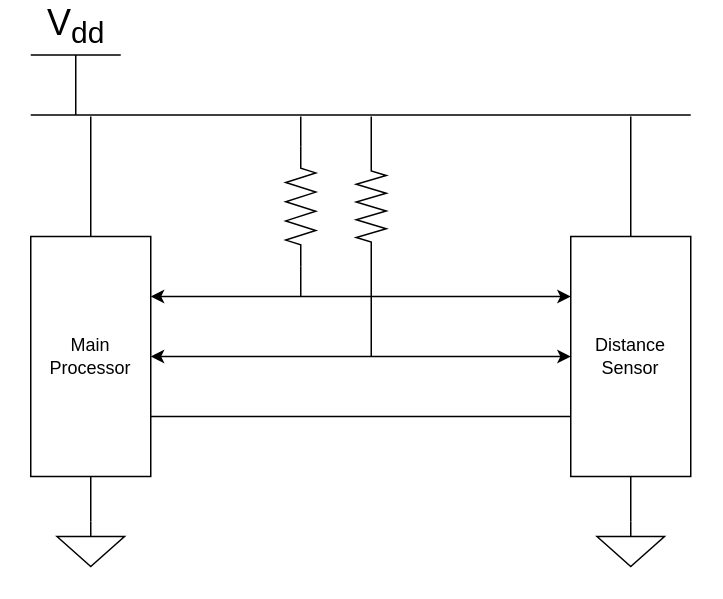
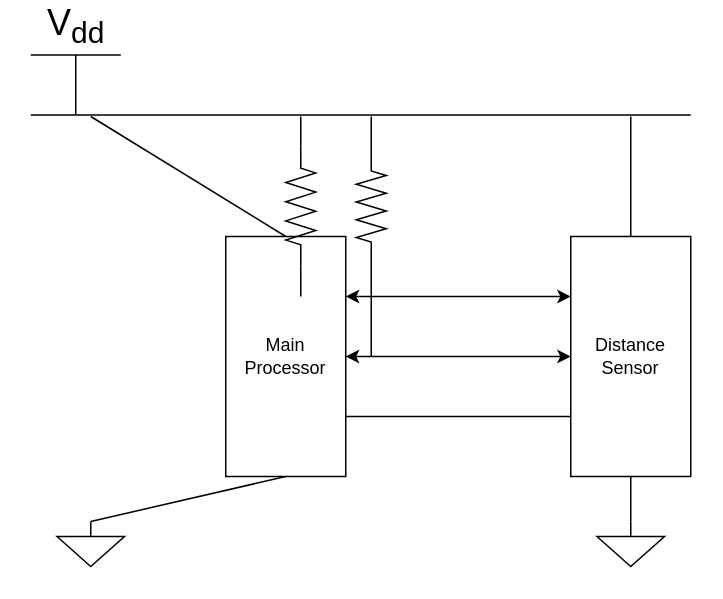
  <mxCell id="0" />
  <mxCell id="1" parent="0" />
- <mxCell id="2" value="Main Processor" style="rounded=0;whiteSpace=wrap;html=1;" vertex="1" parent="1"><mxGeometry x="20" y="141" width="80" height="160" as="geometry" /></mxCell>
+ <mxCell id="2" value="Main Processor" style="rounded=0;whiteSpace=wrap;html=1;" vertex="1" parent="1"><mxGeometry x="150" y="141" width="80" height="160" as="geometry" /></mxCell>
  <mxCell id="3" value="" style="endArrow=classic;startArrow=classic;html=1;entryX=0;entryY=0.25;entryDx=0;entryDy=0;exitX=1;exitY=0.25;exitDx=0;exitDy=0;" edge="1" parent="1" source="2" target="12"><mxGeometry width="50" height="50" relative="1" as="geometry"><mxPoint x="150" y="181" as="sourcePoint" /><mxPoint x="150" y="131" as="targetPoint" /></mxGeometry></mxCell>
  <mxCell id="4" value="" style="endArrow=none;html=1;" edge="1" parent="1"><mxGeometry width="50" height="50" relative="1" as="geometry"><mxPoint x="460" y="60" as="sourcePoint" /><mxPoint x="20" y="60" as="targetPoint" /></mxGeometry></mxCell>
  <mxCell id="5" value="" style="pointerEvents=1;verticalLabelPosition=bottom;shadow=0;dashed=0;align=center;html=1;verticalAlign=top;shape=mxgraph.electrical.resistors.resistor_2;rotation=-90;" vertex="1" parent="1"><mxGeometry x="210" y="111" width="74" height="20" as="geometry" /></mxCell>
  <mxCell id="6" value="" style="pointerEvents=1;verticalLabelPosition=bottom;shadow=0;dashed=0;align=center;html=1;verticalAlign=top;shape=mxgraph.electrical.resistors.resistor_2;rotation=-90;" vertex="1" parent="1"><mxGeometry x="160" y="111" width="80" height="20" as="geometry" /></mxCell>
  <mxCell id="7" value="V&lt;sub&gt;dd&lt;/sub&gt;" style="verticalLabelPosition=top;verticalAlign=bottom;shape=mxgraph.electrical.signal_sources.vdd;shadow=0;dashed=0;align=center;strokeWidth=1;fontSize=24;html=1;flipV=1;" vertex="1" parent="1"><mxGeometry x="20" y="20" width="60" height="40" as="geometry" /></mxCell>
  <mxCell id="8" value="" style="pointerEvents=1;verticalLabelPosition=bottom;shadow=0;dashed=0;align=center;html=1;verticalAlign=top;shape=mxgraph.electrical.signal_sources.signal_ground;" vertex="1" parent="1"><mxGeometry x="37.5" y="331" width="45" height="30" as="geometry" /></mxCell>
  <mxCell id="9" value="" style="pointerEvents=1;verticalLabelPosition=bottom;shadow=0;dashed=0;align=center;html=1;verticalAlign=top;shape=mxgraph.electrical.signal_sources.signal_ground;" vertex="1" parent="1"><mxGeometry x="397.5" y="331" width="45" height="30" as="geometry" /></mxCell>
  <mxCell id="10" value="" style="endArrow=none;html=1;exitX=0.5;exitY=0;exitDx=0;exitDy=0;" edge="1" parent="1" source="2"><mxGeometry width="50" height="50" relative="1" as="geometry"><mxPoint x="290" y="301" as="sourcePoint" /><mxPoint x="60" as="targetPoint" y="61" /></mxGeometry></mxCell>
  <mxCell id="11" value="" style="endArrow=none;html=1;entryX=0.5;entryY=1;entryDx=0;entryDy=0;exitX=0.5;exitY=0;exitDx=0;exitDy=0;exitPerimeter=0;" edge="1" parent="1" source="8" target="2"><mxGeometry width="50" height="50" relative="1" as="geometry"><mxPoint x="290" y="301" as="sourcePoint" /><mxPoint x="340" y="251" as="targetPoint" /></mxGeometry></mxCell>
  <mxCell id="12" value="&lt;div&gt;Distance Sensor&lt;/div&gt;" style="rounded=0;whiteSpace=wrap;html=1;" vertex="1" parent="1"><mxGeometry x="380" y="141" width="80" height="160" as="geometry" /></mxCell>
  <mxCell id="13" value="" style="endArrow=none;html=1;entryX=0.5;entryY=0;entryDx=0;entryDy=0;" edge="1" parent="1" target="12"><mxGeometry width="50" height="50" relative="1" as="geometry"><mxPoint x="420" as="sourcePoint" y="61" /><mxPoint x="340" y="221" as="targetPoint" /></mxGeometry></mxCell>
  <mxCell id="14" value="" style="endArrow=classic;startArrow=classic;html=1;entryX=0;entryY=0.5;entryDx=0;entryDy=0;" edge="1" parent="1" source="2" target="12"><mxGeometry width="50" height="50" relative="1" as="geometry"><mxPoint x="290" y="271" as="sourcePoint" /><mxPoint x="340" y="221" as="targetPoint" /></mxGeometry></mxCell>
  <mxCell id="15" value="" style="endArrow=none;html=1;exitX=1;exitY=0.75;exitDx=0;exitDy=0;entryX=0;entryY=0.75;entryDx=0;entryDy=0;" edge="1" parent="1" source="2" target="12"><mxGeometry width="50" height="50" relative="1" as="geometry"><mxPoint x="290" y="271" as="sourcePoint" /><mxPoint x="340" y="221" as="targetPoint" /></mxGeometry></mxCell>
  <mxCell id="16" value="" style="endArrow=none;html=1;entryX=1;entryY=0.5;entryDx=0;entryDy=0;entryPerimeter=0;" edge="1" parent="1" target="6"><mxGeometry width="50" height="50" relative="1" as="geometry"><mxPoint x="200" as="sourcePoint" y="61" /><mxPoint x="340" y="221" as="targetPoint" /></mxGeometry></mxCell>
  <mxCell id="17" value="" style="endArrow=none;html=1;entryX=1;entryY=0.5;entryDx=0;entryDy=0;entryPerimeter=0;" edge="1" parent="1" target="5"><mxGeometry width="50" height="50" relative="1" as="geometry"><mxPoint x="247" as="sourcePoint" y="61" /><mxPoint x="340" y="221" as="targetPoint" /></mxGeometry></mxCell>
  <mxCell id="18" value="" style="endArrow=none;html=1;entryX=0;entryY=0.5;entryDx=0;entryDy=0;entryPerimeter=0;" edge="1" parent="1" target="6"><mxGeometry width="50" height="50" relative="1" as="geometry"><mxPoint x="200" y="181" as="sourcePoint" /><mxPoint x="340" y="221" as="targetPoint" /></mxGeometry></mxCell>
  <mxCell id="19" value="" style="endArrow=none;html=1;entryX=0;entryY=0.5;entryDx=0;entryDy=0;entryPerimeter=0;" edge="1" parent="1" target="5"><mxGeometry width="50" height="50" relative="1" as="geometry"><mxPoint x="247" y="221" as="sourcePoint" /><mxPoint x="340" y="221" as="targetPoint" /></mxGeometry></mxCell>
  <mxCell id="20" value="" style="endArrow=none;html=1;entryX=0.5;entryY=1;entryDx=0;entryDy=0;exitX=0.5;exitY=0;exitDx=0;exitDy=0;exitPerimeter=0;" edge="1" parent="1" source="9" target="12"><mxGeometry width="50" height="50" relative="1" as="geometry"><mxPoint x="290" y="271" as="sourcePoint" /><mxPoint x="340" y="221" as="targetPoint" /></mxGeometry></mxCell>
